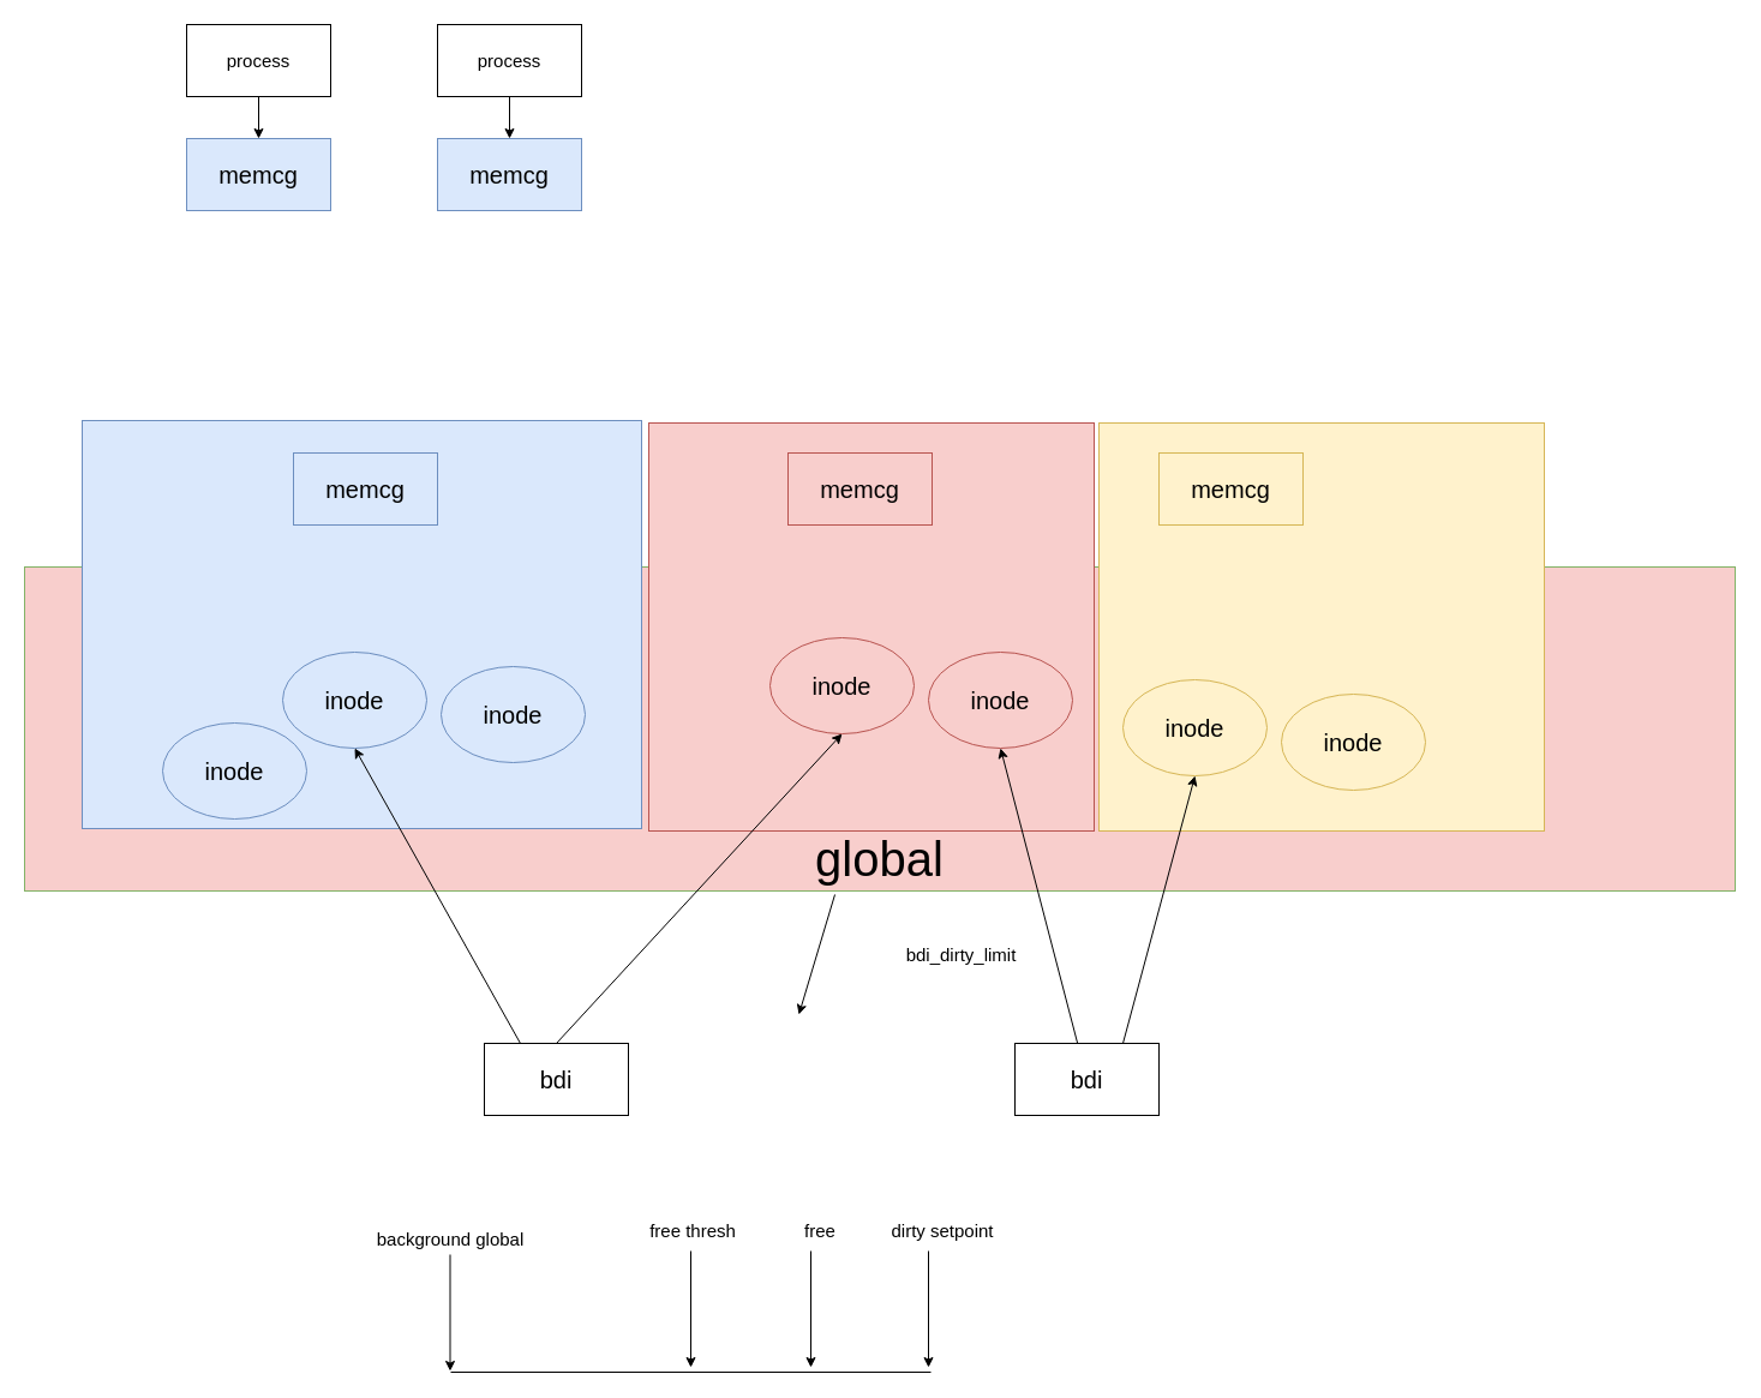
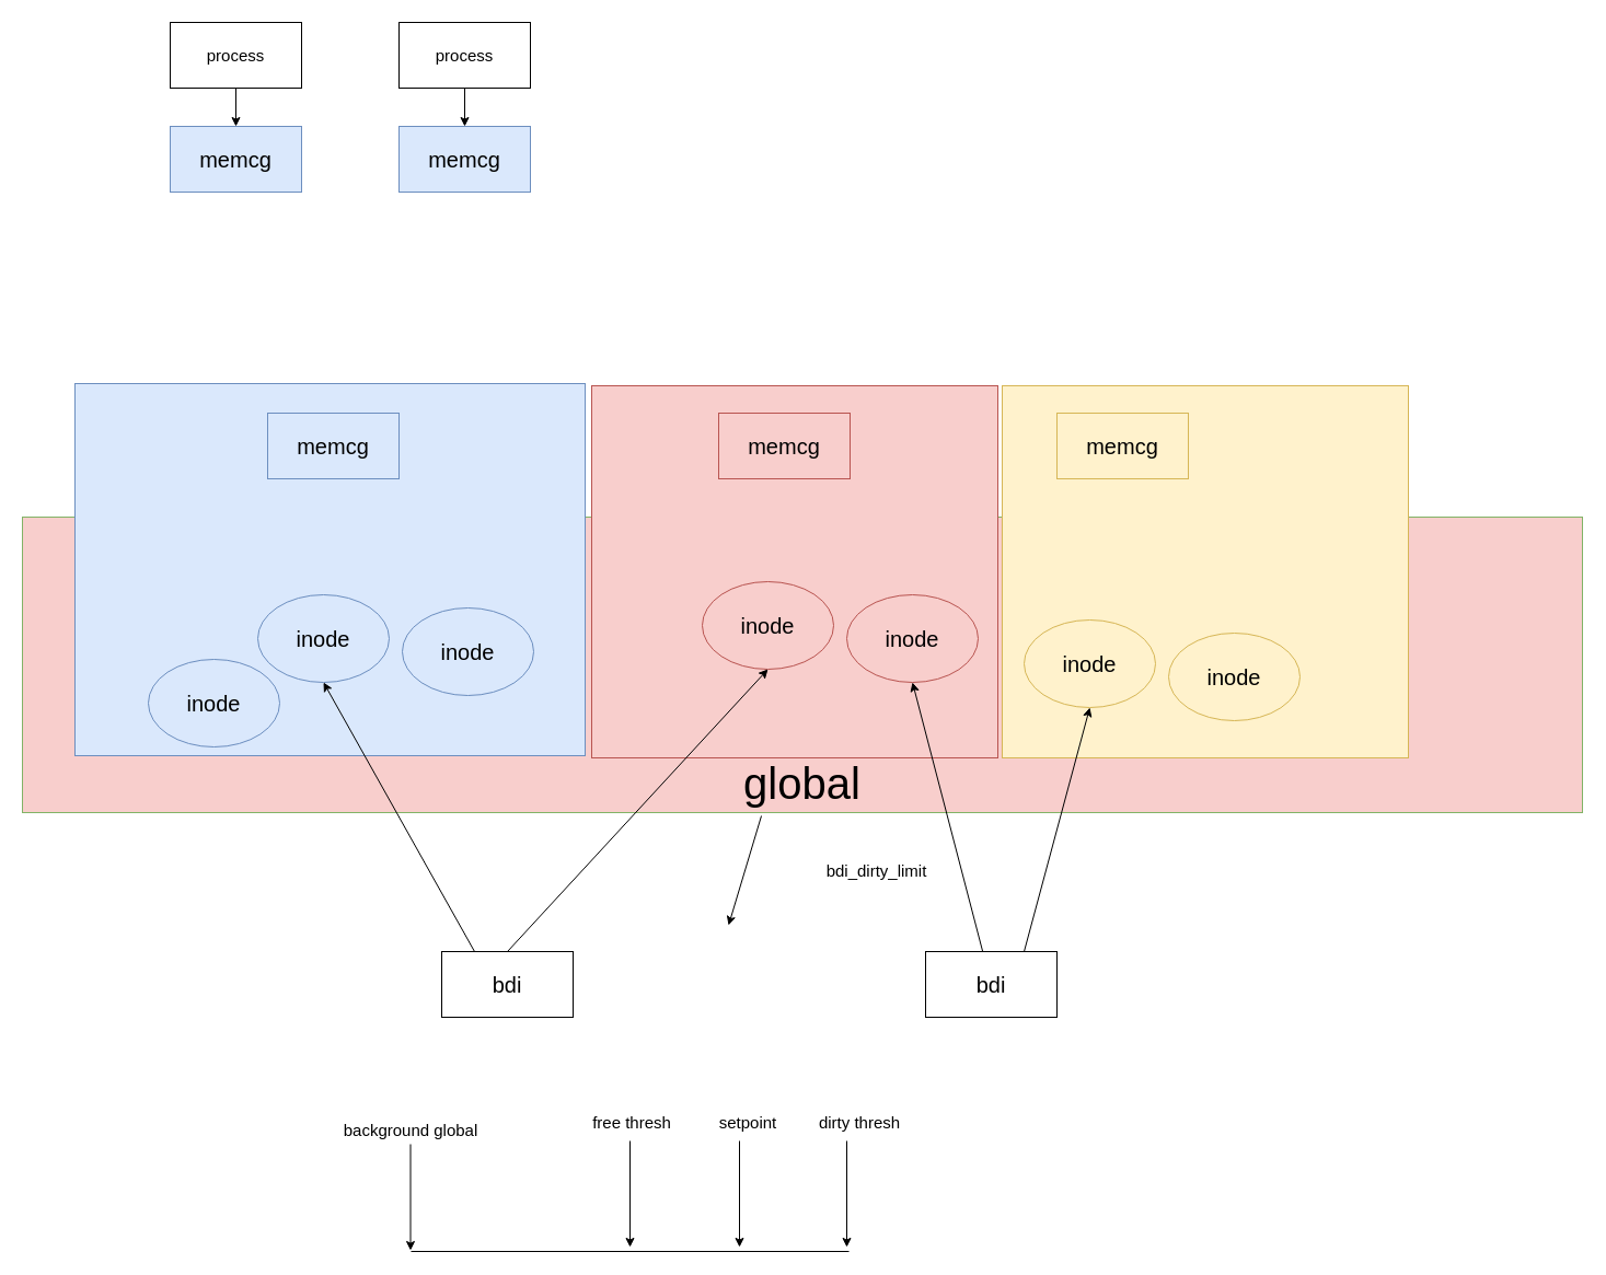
  <mxCell id="0" />
  <mxCell id="1" parent="0" />
  <mxCell id="2" value="global" style="rounded=0;whiteSpace=wrap;html=1;fontSize=40;fillColor=#f8cecc;strokeColor=#82b366;verticalAlign=bottom;" parent="1" vertex="1"><mxGeometry x="20" y="472" width="1425" height="270" as="geometry" /></mxCell>
  <mxCell id="3" value="" style="rounded=0;whiteSpace=wrap;html=1;fontSize=15;fillColor=#fff2cc;strokeColor=#d6b656;" parent="1" vertex="1"><mxGeometry x="915" y="352" width="371" height="340" as="geometry" /></mxCell>
  <mxCell id="4" value="" style="rounded=0;whiteSpace=wrap;html=1;fontSize=15;fillColor=#f8cecc;strokeColor=#b85450;" parent="1" vertex="1"><mxGeometry x="540" y="352" width="371" height="340" as="geometry" /></mxCell>
  <mxCell id="5" value="" style="rounded=0;whiteSpace=wrap;html=1;fontSize=15;fillColor=#dae8fc;strokeColor=#6c8ebf;" parent="1" vertex="1"><mxGeometry x="68" y="350" width="466" height="340" as="geometry" /></mxCell>
  <mxCell id="6" value="memcg" style="rounded=0;whiteSpace=wrap;html=1;fillColor=#dae8fc;strokeColor=#6c8ebf;fontSize=20;" parent="1" vertex="1"><mxGeometry x="244" y="377" width="120" height="60" as="geometry" /></mxCell>
  <mxCell id="7" value="memcg" style="rounded=0;whiteSpace=wrap;html=1;fillColor=#f8cecc;strokeColor=#b85450;fontSize=20;" parent="1" vertex="1"><mxGeometry x="656" y="377" width="120" height="60" as="geometry" /></mxCell>
  <mxCell id="8" value="memcg" style="rounded=0;whiteSpace=wrap;html=1;fillColor=#fff2cc;strokeColor=#d6b656;fontSize=20;" parent="1" vertex="1"><mxGeometry x="965" y="377" width="120" height="60" as="geometry" /></mxCell>
  <mxCell id="9" value="inode" style="ellipse;whiteSpace=wrap;html=1;fillColor=#dae8fc;strokeColor=#6c8ebf;fontSize=20;" parent="1" vertex="1"><mxGeometry x="235" y="543" width="120" height="80" as="geometry" /></mxCell>
  <mxCell id="10" value="inode" style="ellipse;whiteSpace=wrap;html=1;fillColor=#dae8fc;strokeColor=#6c8ebf;fontSize=20;" parent="1" vertex="1"><mxGeometry x="367" y="555" width="120" height="80" as="geometry" /></mxCell>
  <mxCell id="11" value="inode" style="ellipse;whiteSpace=wrap;html=1;fillColor=#dae8fc;strokeColor=#6c8ebf;fontSize=20;" parent="1" vertex="1"><mxGeometry x="135" y="602" width="120" height="80" as="geometry" /></mxCell>
  <mxCell id="12" value="inode" style="ellipse;whiteSpace=wrap;html=1;fillColor=#f8cecc;strokeColor=#b85450;fontSize=20;" parent="1" vertex="1"><mxGeometry x="641" y="531" width="120" height="80" as="geometry" /></mxCell>
  <mxCell id="13" value="inode" style="ellipse;whiteSpace=wrap;html=1;fillColor=#f8cecc;strokeColor=#b85450;fontSize=20;" parent="1" vertex="1"><mxGeometry x="773" y="543" width="120" height="80" as="geometry" /></mxCell>
  <mxCell id="14" value="inode" style="ellipse;whiteSpace=wrap;html=1;fillColor=#fff2cc;strokeColor=#d6b656;fontSize=20;" parent="1" vertex="1"><mxGeometry x="935" y="566" width="120" height="80" as="geometry" /></mxCell>
  <mxCell id="15" value="inode" style="ellipse;whiteSpace=wrap;html=1;fillColor=#fff2cc;strokeColor=#d6b656;fontSize=20;" parent="1" vertex="1"><mxGeometry x="1067" y="578" width="120" height="80" as="geometry" /></mxCell>
  <mxCell id="16" value="bdi" style="rounded=0;whiteSpace=wrap;html=1;fontSize=20;" parent="1" vertex="1"><mxGeometry x="403" y="869" width="120" height="60" as="geometry" /></mxCell>
  <mxCell id="17" value="" style="endArrow=classic;html=1;exitX=0.25;exitY=0;exitDx=0;exitDy=0;entryX=0.5;entryY=1;entryDx=0;entryDy=0;fontSize=20;" parent="1" source="16" target="9" edge="1"><mxGeometry width="50" height="50" relative="1" as="geometry"><mxPoint x="279" y="432" as="sourcePoint" /><mxPoint x="329" y="382" as="targetPoint" /></mxGeometry></mxCell>
  <mxCell id="18" value="" style="endArrow=classic;html=1;exitX=0.5;exitY=0;exitDx=0;exitDy=0;entryX=0.5;entryY=1;entryDx=0;entryDy=0;fontSize=20;" parent="1" source="16" target="12" edge="1"><mxGeometry width="50" height="50" relative="1" as="geometry"><mxPoint x="493" y="402" as="sourcePoint" /><mxPoint x="543" y="352" as="targetPoint" /></mxGeometry></mxCell>
  <mxCell id="19" value="bdi" style="rounded=0;whiteSpace=wrap;html=1;fontSize=20;" parent="1" vertex="1"><mxGeometry x="845" y="869" width="120" height="60" as="geometry" /></mxCell>
  <mxCell id="20" value="" style="endArrow=classic;html=1;entryX=0.5;entryY=1;entryDx=0;entryDy=0;fontSize=20;" parent="1" source="19" target="13" edge="1"><mxGeometry width="50" height="50" relative="1" as="geometry"><mxPoint x="279" y="432" as="sourcePoint" /><mxPoint x="329" y="382" as="targetPoint" /></mxGeometry></mxCell>
  <mxCell id="21" value="" style="endArrow=classic;html=1;entryX=0.5;entryY=1;entryDx=0;entryDy=0;exitX=0.75;exitY=0;exitDx=0;exitDy=0;fontSize=20;" parent="1" source="19" target="14" edge="1"><mxGeometry width="50" height="50" relative="1" as="geometry"><mxPoint x="989" y="821" as="sourcePoint" /><mxPoint x="1039" y="771" as="targetPoint" /></mxGeometry></mxCell>
  <mxCell id="22" value="" style="endArrow=none;html=1;fontSize=15;" parent="1" edge="1"><mxGeometry width="50" height="50" relative="1" as="geometry"><mxPoint x="375" y="1143" as="sourcePoint" /><mxPoint x="775" y="1143" as="targetPoint" /></mxGeometry></mxCell>
  <mxCell id="23" value="" style="endArrow=classic;html=1;fontSize=15;" parent="1" edge="1"><mxGeometry width="50" height="50" relative="1" as="geometry"><mxPoint x="374.5" y="1045" as="sourcePoint" /><mxPoint x="374.5" y="1142" as="targetPoint" /></mxGeometry></mxCell>
  <mxCell id="24" value="background global" style="text;html=1;strokeColor=none;fillColor=none;align=center;verticalAlign=middle;whiteSpace=wrap;rounded=0;fontSize=15;" parent="1" vertex="1"><mxGeometry x="285" y="1022" width="180" height="20" as="geometry" /></mxCell>
  <mxCell id="25" value="" style="endArrow=classic;html=1;fontSize=15;" parent="1" edge="1"><mxGeometry width="50" height="50" relative="1" as="geometry"><mxPoint x="773" y="1042" as="sourcePoint" /><mxPoint x="773" y="1139" as="targetPoint" /></mxGeometry></mxCell>
- <mxCell id="26" value="dirty setpoint" style="text;html=1;strokeColor=none;fillColor=none;align=center;verticalAlign=middle;whiteSpace=wrap;rounded=0;fontSize=15;" parent="1" vertex="1"><mxGeometry x="695" y="1015" width="180" height="20" as="geometry" /></mxCell>
+ <mxCell id="26" value="dirty thresh" style="text;html=1;strokeColor=none;fillColor=none;align=center;verticalAlign=middle;whiteSpace=wrap;rounded=0;fontSize=15;" parent="1" vertex="1"><mxGeometry x="695" y="1015" width="180" height="20" as="geometry" /></mxCell>
  <mxCell id="27" value="" style="endArrow=classic;html=1;fontSize=15;" parent="1" edge="1"><mxGeometry width="50" height="50" relative="1" as="geometry"><mxPoint x="575" y="1042" as="sourcePoint" /><mxPoint x="575" y="1139" as="targetPoint" /></mxGeometry></mxCell>
  <mxCell id="28" value="" style="endArrow=classic;html=1;fontSize=15;" parent="1" edge="1"><mxGeometry width="50" height="50" relative="1" as="geometry"><mxPoint x="675" y="1042" as="sourcePoint" /><mxPoint x="675" y="1139" as="targetPoint" /></mxGeometry></mxCell>
  <mxCell id="29" value="free thresh" style="text;html=1;strokeColor=none;fillColor=none;align=center;verticalAlign=middle;whiteSpace=wrap;rounded=0;fontSize=15;" parent="1" vertex="1"><mxGeometry x="487" y="1015" width="180" height="20" as="geometry" /></mxCell>
- <mxCell id="30" value="free" style="text;html=1;strokeColor=none;fillColor=none;align=center;verticalAlign=middle;whiteSpace=wrap;rounded=0;fontSize=15;" parent="1" vertex="1"><mxGeometry x="593" y="1015" width="180" height="20" as="geometry" /></mxCell>
+ <mxCell id="30" value="setpoint" style="text;html=1;strokeColor=none;fillColor=none;align=center;verticalAlign=middle;whiteSpace=wrap;rounded=0;fontSize=15;" parent="1" vertex="1"><mxGeometry x="593" y="1015" width="180" height="20" as="geometry" /></mxCell>
  <mxCell id="31" value="" style="endArrow=classic;html=1;fontSize=15;" parent="1" edge="1"><mxGeometry width="50" height="50" relative="1" as="geometry"><mxPoint x="695" y="745" as="sourcePoint" /><mxPoint x="665" y="845" as="targetPoint" /></mxGeometry></mxCell>
  <mxCell id="32" value="bdi_dirty_limit" style="text;html=1;align=center;verticalAlign=middle;resizable=0;points=[];autosize=1;fontSize=15;" parent="1" vertex="1"><mxGeometry x="745" y="785" width="110" height="20" as="geometry" /></mxCell>
  <mxCell id="33" value="memcg" style="rounded=0;whiteSpace=wrap;html=1;fillColor=#dae8fc;strokeColor=#6c8ebf;fontSize=20;" vertex="1" parent="1"><mxGeometry x="155" y="115" width="120" height="60" as="geometry" /></mxCell>
  <mxCell id="34" value="memcg" style="rounded=0;whiteSpace=wrap;html=1;fillColor=#dae8fc;strokeColor=#6c8ebf;fontSize=20;" vertex="1" parent="1"><mxGeometry x="364" y="115" width="120" height="60" as="geometry" /></mxCell>
  <mxCell id="35" value="process" style="rounded=0;whiteSpace=wrap;html=1;fontSize=15;" vertex="1" parent="1"><mxGeometry x="155" y="20" width="120" height="60" as="geometry" /></mxCell>
  <mxCell id="36" value="process" style="rounded=0;whiteSpace=wrap;html=1;fontSize=15;" vertex="1" parent="1"><mxGeometry x="364" y="20" width="120" height="60" as="geometry" /></mxCell>
  <mxCell id="37" value="" style="endArrow=classic;html=1;fontSize=15;exitX=0.5;exitY=1;exitDx=0;exitDy=0;entryX=0.5;entryY=0;entryDx=0;entryDy=0;" edge="1" parent="1" source="35" target="33"><mxGeometry width="50" height="50" relative="1" as="geometry"><mxPoint x="305" y="255" as="sourcePoint" /><mxPoint x="355" y="205" as="targetPoint" /></mxGeometry></mxCell>
  <mxCell id="38" value="" style="endArrow=classic;html=1;fontSize=15;exitX=0.5;exitY=1;exitDx=0;exitDy=0;entryX=0.5;entryY=0;entryDx=0;entryDy=0;" edge="1" parent="1" source="36" target="34"><mxGeometry width="50" height="50" relative="1" as="geometry"><mxPoint x="635" y="495" as="sourcePoint" /><mxPoint x="685" y="445" as="targetPoint" /></mxGeometry></mxCell>
